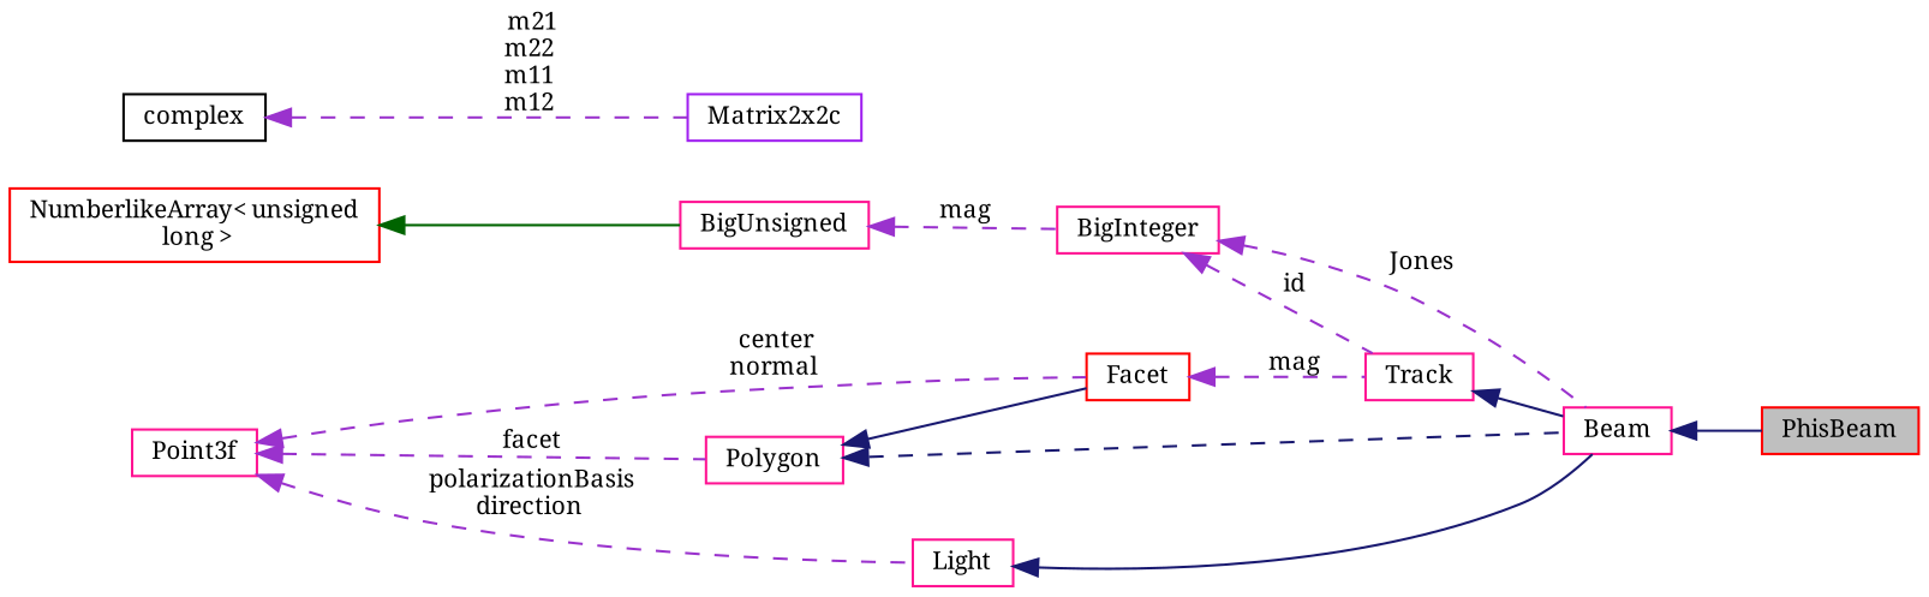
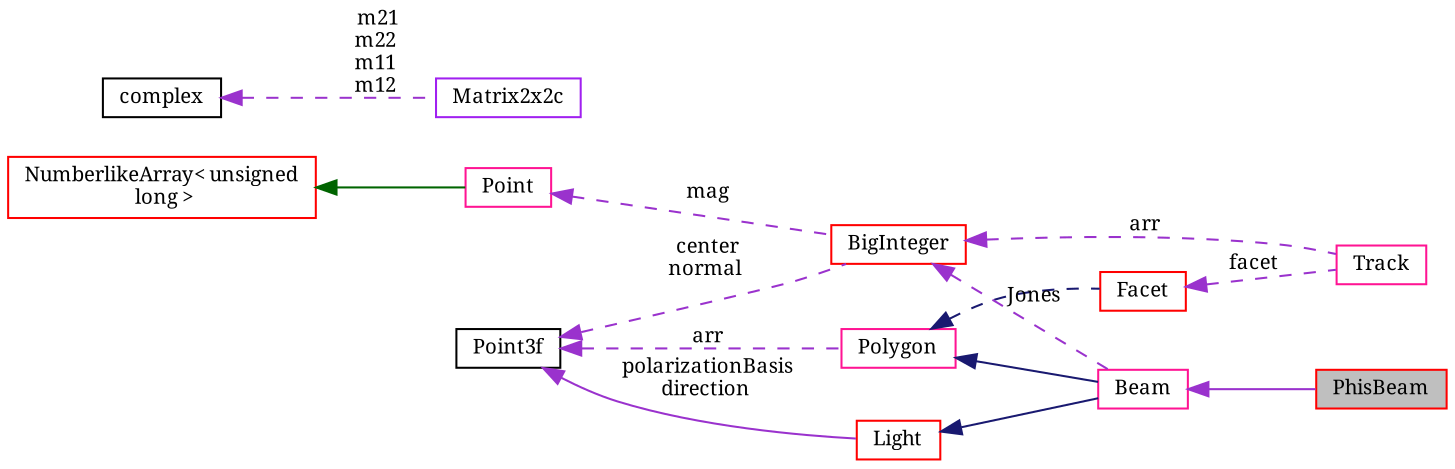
  digraph {
    fontname="Noto Serif"
    rankdir=LR
    node [color=deeppink fillcolor=white fontname="Noto Serif" fontsize=10 shape=record style=filled]
    edge [color=darkorchid3 dir=back fontname="Noto Serif" fontsize=10 labelfontname=Helvetica labelfontsize=10 style=dashed]
    n1 [color=red fillcolor=grey75 fontcolor=black height=0.2 label=PhisBeam width=0.4]
    n2 [height=0.2 label=Beam width=0.4]
    n3 [height=0.2 label=Polygon width=0.4]
    n4 [color=red height=0.2 label=Facet width=0.4]
    n5 [height=0.2 label=Track width=0.4]
-   n6 [height=0.2 label=Point3f width=0.4]
-   n7 [height=0.2 label=Light width=0.4]
-   n8 [height=0.2 label=BigInteger width=0.4]
-   n9 [height=0.2 label=BigUnsigned width=0.4]
+   n6 [color=black height=0.2 label=Point3f width=0.4]
+   n7 [color=red height=0.2 label=Light width=0.4]
+   n8 [color=red height=0.2 label=BigInteger width=0.4]
+   n9 [height=0.2 label=Point width=0.4]
    n10 [color=red height=0.2 label="NumberlikeArray\< unsigned\l long \>" width=0.4]
    n11 [color=purple height=0.2 label=Matrix2x2c width=0.4]
    n12 [color=black height=0.2 label=complex width=0.4]
-   n2 -> n1 [color=midnightblue style=solid]
-   n3 -> n2 [color=midnightblue]
-   n3 -> n4 [color=midnightblue style=solid]
-   n4 -> n5 [label=" mag"]
-   n5 -> n2 [color=midnightblue style=solid]
-   n6 -> n3 [label=" facet"]
-   n6 -> n4 [label=" center\nnormal"]
-   n6 -> n7 [label=" polarizationBasis\ndirection"]
+   n2 -> n1 [style=solid]
+   n3 -> n2 [color=midnightblue style=solid]
+   n3 -> n4 [color=midnightblue]
+   n4 -> n5 [label=" facet"]
+   n6 -> n3 [label=" arr"]
+   n6 -> n8 [label=" center\nnormal"]
+   n6 -> n7 [label=" polarizationBasis\ndirection" style=solid]
    n7 -> n2 [color=midnightblue style=solid]
    n8 -> n2 [label=" Jones"]
-   n8 -> n5 [label=" id"]
+   n8 -> n5 [label=" arr"]
    n9 -> n8 [label=" mag"]
    n10 -> n9 [color=darkgreen style=solid]
    n12 -> n11 [label=" m21\nm22\nm11\nm12"]
  }
